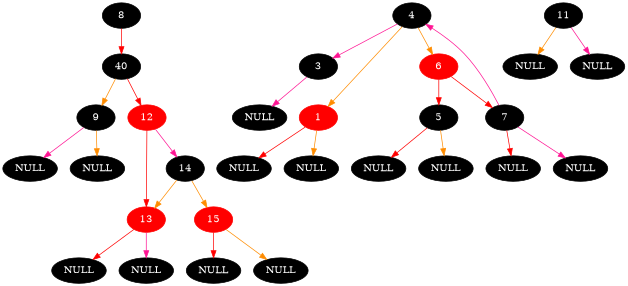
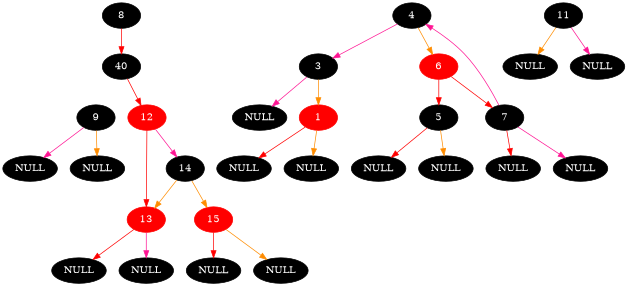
  digraph {
    node [color=black fontcolor=white style=filled]
    edge [color=red]
    n1 [label=8]
    n2 [label=40]
    n3 [label=4]
    n4 [label=3]
    n5 [color=red label=6]
    n6 [label=9]
    n7 [color=red label=12]
    n8 [color=red label=1]
    n9 [label=NULL]
    n10 [label=5]
    n11 [label=7]
    n12 [label=NULL]
    n13 [label=NULL]
    n14 [label=14]
    n15 [color=red label=13]
    n16 [label=NULL]
    n17 [label=NULL]
    n18 [label=NULL]
    n19 [label=NULL]
    n20 [label=NULL]
    n21 [label=NULL]
    n22 [label=11]
    n23 [label=NULL]
    n24 [label=NULL]
    n25 [color=red label=15]
    n26 [label=NULL]
    n27 [label=NULL]
    n28 [label=NULL]
    n29 [label=NULL]
    n1 -> n2
-   n2 -> n6 [color=darkorange]
    n2 -> n7
    n3 -> n4 [color=deeppink]
    n3 -> n5 [color=darkorange]
-   n3 -> n8 [color=darkorange]
+   n4 -> n8 [color=darkorange]
    n4 -> n9 [color=deeppink]
    n5 -> n10
    n5 -> n11
    n6 -> n12 [color=deeppink]
    n6 -> n13 [color=darkorange]
    n7 -> n14 [color=deeppink]
    n7 -> n15
    n8 -> n16
    n8 -> n17 [color=darkorange]
    n10 -> n18
    n10 -> n19 [color=darkorange]
    n11 -> n3 [color=deeppink]
    n11 -> n20
    n11 -> n21 [color=deeppink]
    n14 -> n15 [color=darkorange]
    n14 -> n25 [color=darkorange]
    n15 -> n26
    n15 -> n27 [color=deeppink]
    n22 -> n23 [color=darkorange]
    n22 -> n24 [color=deeppink]
    n25 -> n28
    n25 -> n29 [color=darkorange]
  }
